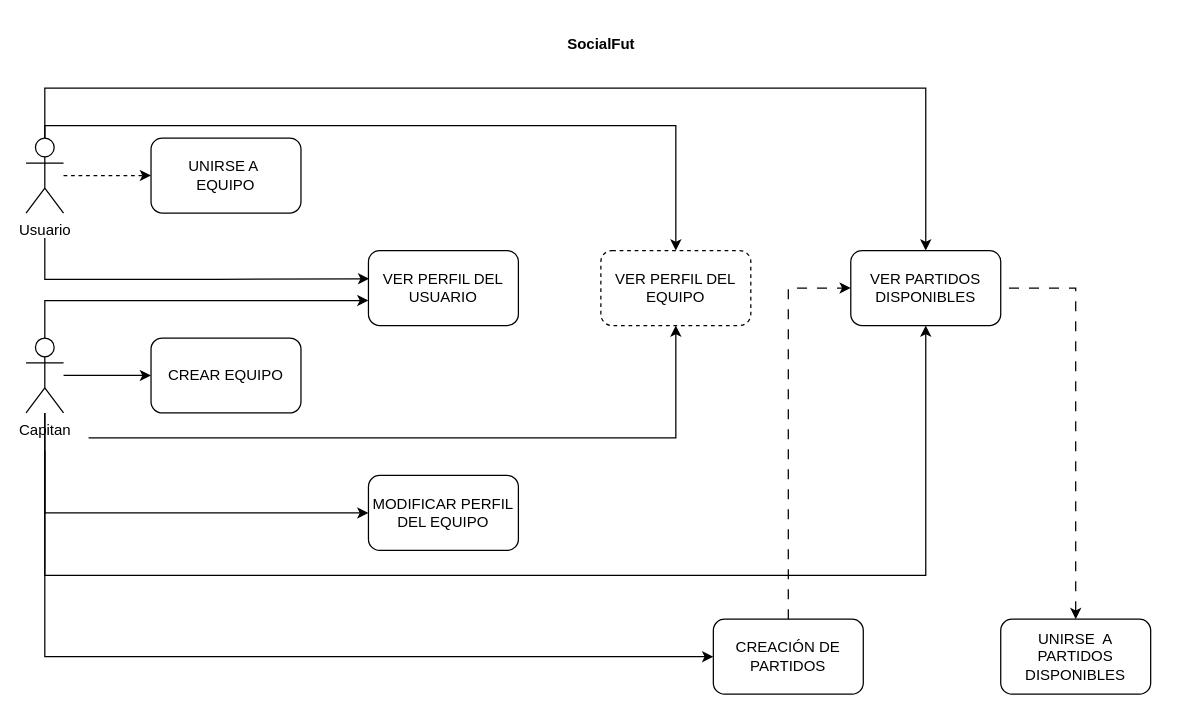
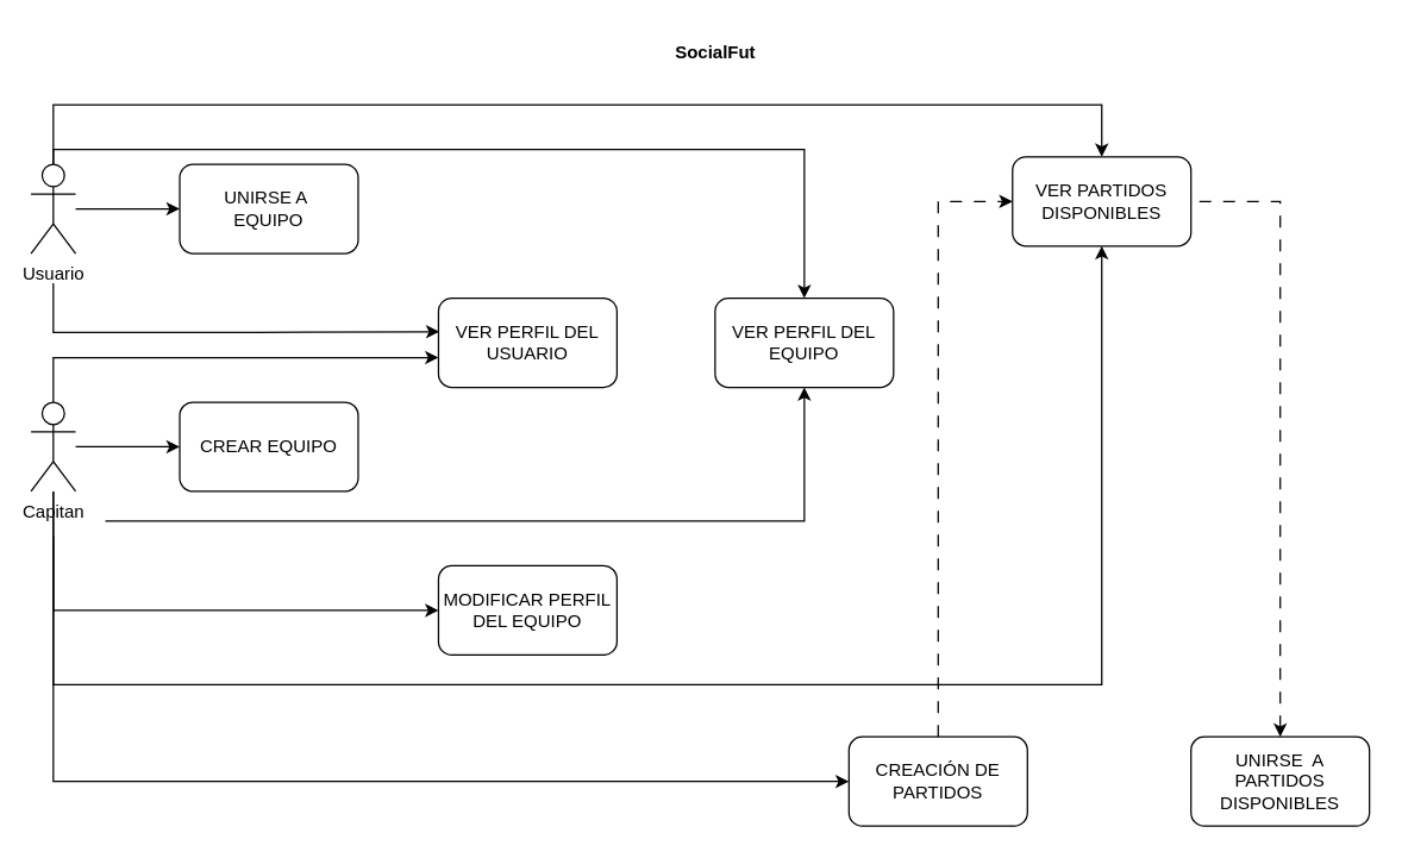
  <mxCell id="0" />
  <mxCell id="1" parent="0" />
  <mxCell id="2" value="&lt;b&gt;SocialFut&lt;/b&gt;" style="text;html=1;align=center;verticalAlign=middle;resizable=0;points=[];autosize=1;strokeColor=none;fillColor=none;" parent="1" vertex="1"><mxGeometry x="440" y="20" width="80" height="30" as="geometry" /></mxCell>
- <mxCell id="3" style="edgeStyle=orthogonalEdgeStyle;rounded=0;orthogonalLoop=1;jettySize=auto;html=1;dashed=1;" edge="1" parent="1" source="6" target="20"><mxGeometry relative="1" as="geometry" /></mxCell>
+ <mxCell id="3" style="edgeStyle=orthogonalEdgeStyle;rounded=0;orthogonalLoop=1;jettySize=auto;html=1;" edge="1" parent="1" source="6" target="20"><mxGeometry relative="1" as="geometry" /></mxCell>
  <mxCell id="4" style="edgeStyle=orthogonalEdgeStyle;rounded=0;orthogonalLoop=1;jettySize=auto;html=1;" edge="1" parent="1" source="6" target="9"><mxGeometry relative="1" as="geometry"><Array as="points"><mxPoint x="35" y="100" /><mxPoint x="540" y="100" /></Array></mxGeometry></mxCell>
  <mxCell id="5" style="edgeStyle=orthogonalEdgeStyle;rounded=0;orthogonalLoop=1;jettySize=auto;html=1;" edge="1" parent="1" source="6" target="7"><mxGeometry relative="1" as="geometry"><Array as="points"><mxPoint x="35" y="70" /><mxPoint x="740" y="70" /></Array></mxGeometry></mxCell>
  <mxCell id="6" value="Usuario" style="shape=umlActor;verticalLabelPosition=bottom;verticalAlign=top;html=1;outlineConnect=0;" parent="1" vertex="1"><mxGeometry x="20" y="110" width="30" height="60" as="geometry" /></mxCell>
- <mxCell id="7" value="VER PARTIDOS DISPONIBLES" style="rounded=1;whiteSpace=wrap;html=1;" parent="1" vertex="1"><mxGeometry x="680" y="200" width="120" height="60" as="geometry" /></mxCell>
+ <mxCell id="7" value="VER PARTIDOS DISPONIBLES" style="rounded=1;whiteSpace=wrap;html=1;" parent="1" vertex="1"><mxGeometry x="680" y="105" width="120" height="60" as="geometry" /></mxCell>
  <mxCell id="8" value="VER PERFIL DEL USUARIO" style="rounded=1;whiteSpace=wrap;html=1;" parent="1" vertex="1"><mxGeometry x="294" y="200" width="120" height="60" as="geometry" /></mxCell>
- <mxCell id="9" value="VER PERFIL DEL EQUIPO" style="rounded=1;whiteSpace=wrap;html=1;dashed=1;" parent="1" vertex="1"><mxGeometry x="480" y="200" width="120" height="60" as="geometry" /></mxCell>
+ <mxCell id="9" value="VER PERFIL DEL EQUIPO" style="rounded=1;whiteSpace=wrap;html=1;" parent="1" vertex="1"><mxGeometry x="480" y="200" width="120" height="60" as="geometry" /></mxCell>
  <mxCell id="10" style="edgeStyle=orthogonalEdgeStyle;rounded=0;orthogonalLoop=1;jettySize=auto;html=1;" edge="1" parent="1" source="15" target="19"><mxGeometry relative="1" as="geometry" /></mxCell>
  <mxCell id="11" style="edgeStyle=orthogonalEdgeStyle;rounded=0;orthogonalLoop=1;jettySize=auto;html=1;entryX=0.5;entryY=1;entryDx=0;entryDy=0;" edge="1" parent="1" target="9"><mxGeometry relative="1" as="geometry"><mxPoint x="70" y="350" as="sourcePoint" /><Array as="points"><mxPoint x="540" y="350" /></Array></mxGeometry></mxCell>
  <mxCell id="12" style="edgeStyle=orthogonalEdgeStyle;rounded=0;orthogonalLoop=1;jettySize=auto;html=1;entryX=0;entryY=0.5;entryDx=0;entryDy=0;" edge="1" parent="1" target="18"><mxGeometry relative="1" as="geometry"><mxPoint x="35" y="360" as="sourcePoint" /><Array as="points"><mxPoint x="35" y="410" /></Array></mxGeometry></mxCell>
  <mxCell id="13" style="edgeStyle=orthogonalEdgeStyle;rounded=0;orthogonalLoop=1;jettySize=auto;html=1;entryX=0.5;entryY=1;entryDx=0;entryDy=0;" edge="1" parent="1" source="15" target="7"><mxGeometry relative="1" as="geometry"><Array as="points"><mxPoint x="35" y="460" /><mxPoint x="740" y="460" /></Array></mxGeometry></mxCell>
  <mxCell id="14" style="edgeStyle=orthogonalEdgeStyle;rounded=0;orthogonalLoop=1;jettySize=auto;html=1;entryX=0;entryY=0.5;entryDx=0;entryDy=0;" edge="1" parent="1" source="15" target="17"><mxGeometry relative="1" as="geometry"><Array as="points"><mxPoint x="35" y="525" /></Array></mxGeometry></mxCell>
  <mxCell id="15" value="Capitan" style="shape=umlActor;verticalLabelPosition=bottom;verticalAlign=top;html=1;outlineConnect=0;" parent="1" vertex="1"><mxGeometry x="20" y="270" width="30" height="60" as="geometry" /></mxCell>
  <mxCell id="16" style="edgeStyle=orthogonalEdgeStyle;rounded=0;orthogonalLoop=1;jettySize=auto;html=1;entryX=0;entryY=0.5;entryDx=0;entryDy=0;dashed=1;dashPattern=8 8;" edge="1" parent="1" source="17" target="7"><mxGeometry relative="1" as="geometry" /></mxCell>
  <mxCell id="17" value="CREACIÓN DE PARTIDOS" style="rounded=1;whiteSpace=wrap;html=1;" parent="1" vertex="1"><mxGeometry x="570" y="495" width="120" height="60" as="geometry" /></mxCell>
  <mxCell id="18" value="&lt;font style=&quot;font-size: 12px;&quot;&gt;MODIFICAR PERFIL DEL EQUIPO&lt;/font&gt;" style="rounded=1;whiteSpace=wrap;html=1;" parent="1" vertex="1"><mxGeometry x="294" y="380" width="120" height="60" as="geometry" /></mxCell>
  <mxCell id="19" value="CREAR EQUIPO" style="rounded=1;whiteSpace=wrap;html=1;" vertex="1" parent="1"><mxGeometry x="120" y="270" width="120" height="60" as="geometry" /></mxCell>
  <mxCell id="20" value="UNIRSE A&amp;nbsp;&lt;div&gt;EQUIPO&lt;/div&gt;" style="rounded=1;whiteSpace=wrap;html=1;" vertex="1" parent="1"><mxGeometry x="120" y="110" width="120" height="60" as="geometry" /></mxCell>
  <mxCell id="21" style="edgeStyle=orthogonalEdgeStyle;rounded=0;orthogonalLoop=1;jettySize=auto;html=1;" edge="1" parent="1" source="15" target="8"><mxGeometry relative="1" as="geometry"><Array as="points"><mxPoint x="35" y="240" /></Array></mxGeometry></mxCell>
  <mxCell id="22" style="edgeStyle=orthogonalEdgeStyle;rounded=0;orthogonalLoop=1;jettySize=auto;html=1;entryX=0.005;entryY=0.377;entryDx=0;entryDy=0;entryPerimeter=0;" edge="1" parent="1" target="8"><mxGeometry relative="1" as="geometry"><mxPoint x="35" y="190" as="sourcePoint" /><Array as="points"><mxPoint x="35" y="223" /><mxPoint x="172" y="223" /></Array></mxGeometry></mxCell>
  <mxCell id="23" style="edgeStyle=orthogonalEdgeStyle;rounded=0;orthogonalLoop=1;jettySize=auto;html=1;entryX=1;entryY=0.5;entryDx=0;entryDy=0;dashed=1;dashPattern=8 8;endArrow=none;endFill=0;startArrow=classic;startFill=1;" edge="1" parent="1" source="24" target="7"><mxGeometry relative="1" as="geometry" /></mxCell>
  <mxCell id="24" value="UNIRSE&amp;nbsp; A PARTIDOS DISPONIBLES" style="rounded=1;whiteSpace=wrap;html=1;" vertex="1" parent="1"><mxGeometry x="800" y="495" width="120" height="60" as="geometry" /></mxCell>
